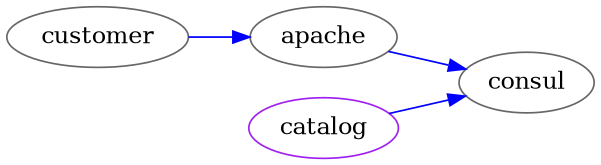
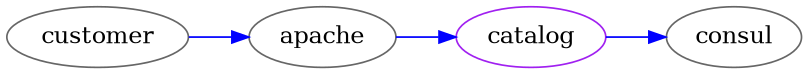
  digraph {
    rankdir=LR
    node [color=gray40]
    edge [color=blue]
    customer
    apache
    catalog [color=purple]
    consul
    customer -> apache
-   apache -> consul
+   apache -> catalog
    catalog -> consul
  }
